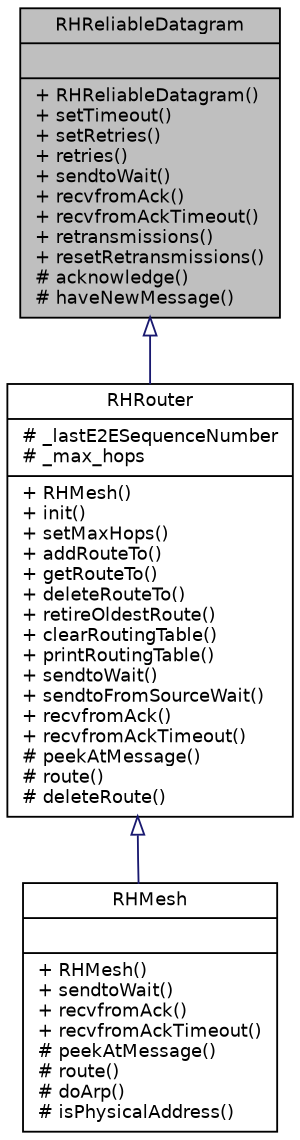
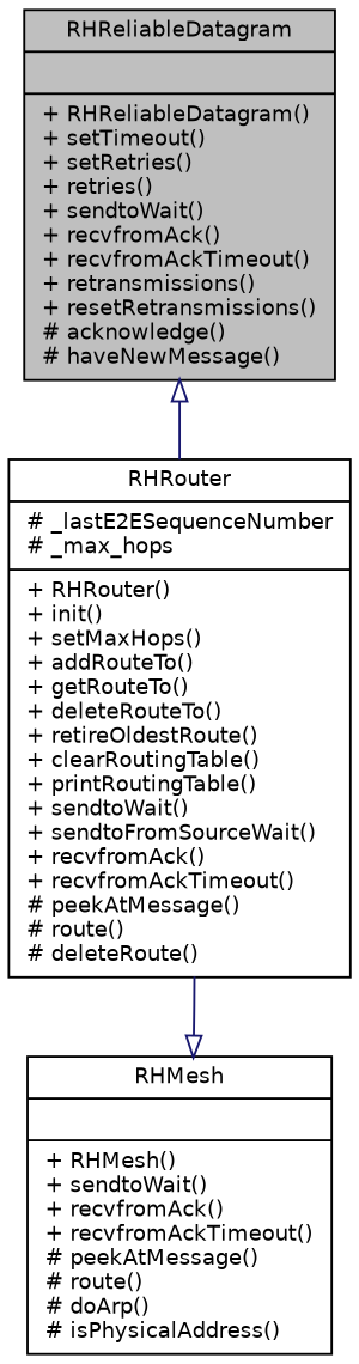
  digraph {
    node [color=black fillcolor=white fontname=Helvetica fontsize=10 shape=record style=filled]
    edge [arrowtail=onormal color=midnightblue dir=back fontname=Helvetica fontsize=10 labelfontname=Helvetica labelfontsize=10 style=solid]
    n1 [fillcolor=grey75 fontcolor=black height=0.2 label="{RHReliableDatagram\n||+ RHReliableDatagram()\l+ setTimeout()\l+ setRetries()\l+ retries()\l+ sendtoWait()\l+ recvfromAck()\l+ recvfromAckTimeout()\l+ retransmissions()\l+ resetRetransmissions()\l# acknowledge()\l# haveNewMessage()\l}" width=0.4]
-   n2 [height=0.2 label="{RHRouter\n|# _lastE2ESequenceNumber\l# _max_hops\l|+ RHMesh()\l+ init()\l+ setMaxHops()\l+ addRouteTo()\l+ getRouteTo()\l+ deleteRouteTo()\l+ retireOldestRoute()\l+ clearRoutingTable()\l+ printRoutingTable()\l+ sendtoWait()\l+ sendtoFromSourceWait()\l+ recvfromAck()\l+ recvfromAckTimeout()\l# peekAtMessage()\l# route()\l# deleteRoute()\l}" width=0.4]
+   n2 [height=0.2 label="{RHRouter\n|# _lastE2ESequenceNumber\l# _max_hops\l|+ RHRouter()\l+ init()\l+ setMaxHops()\l+ addRouteTo()\l+ getRouteTo()\l+ deleteRouteTo()\l+ retireOldestRoute()\l+ clearRoutingTable()\l+ printRoutingTable()\l+ sendtoWait()\l+ sendtoFromSourceWait()\l+ recvfromAck()\l+ recvfromAckTimeout()\l# peekAtMessage()\l# route()\l# deleteRoute()\l}" width=0.4]
    n3 [height=0.2 label="{RHMesh\n||+ RHMesh()\l+ sendtoWait()\l+ recvfromAck()\l+ recvfromAckTimeout()\l# peekAtMessage()\l# route()\l# doArp()\l# isPhysicalAddress()\l}" width=0.4]
    n1 -> n2
-   n2 -> n3
+   n3 -> n2
  }
